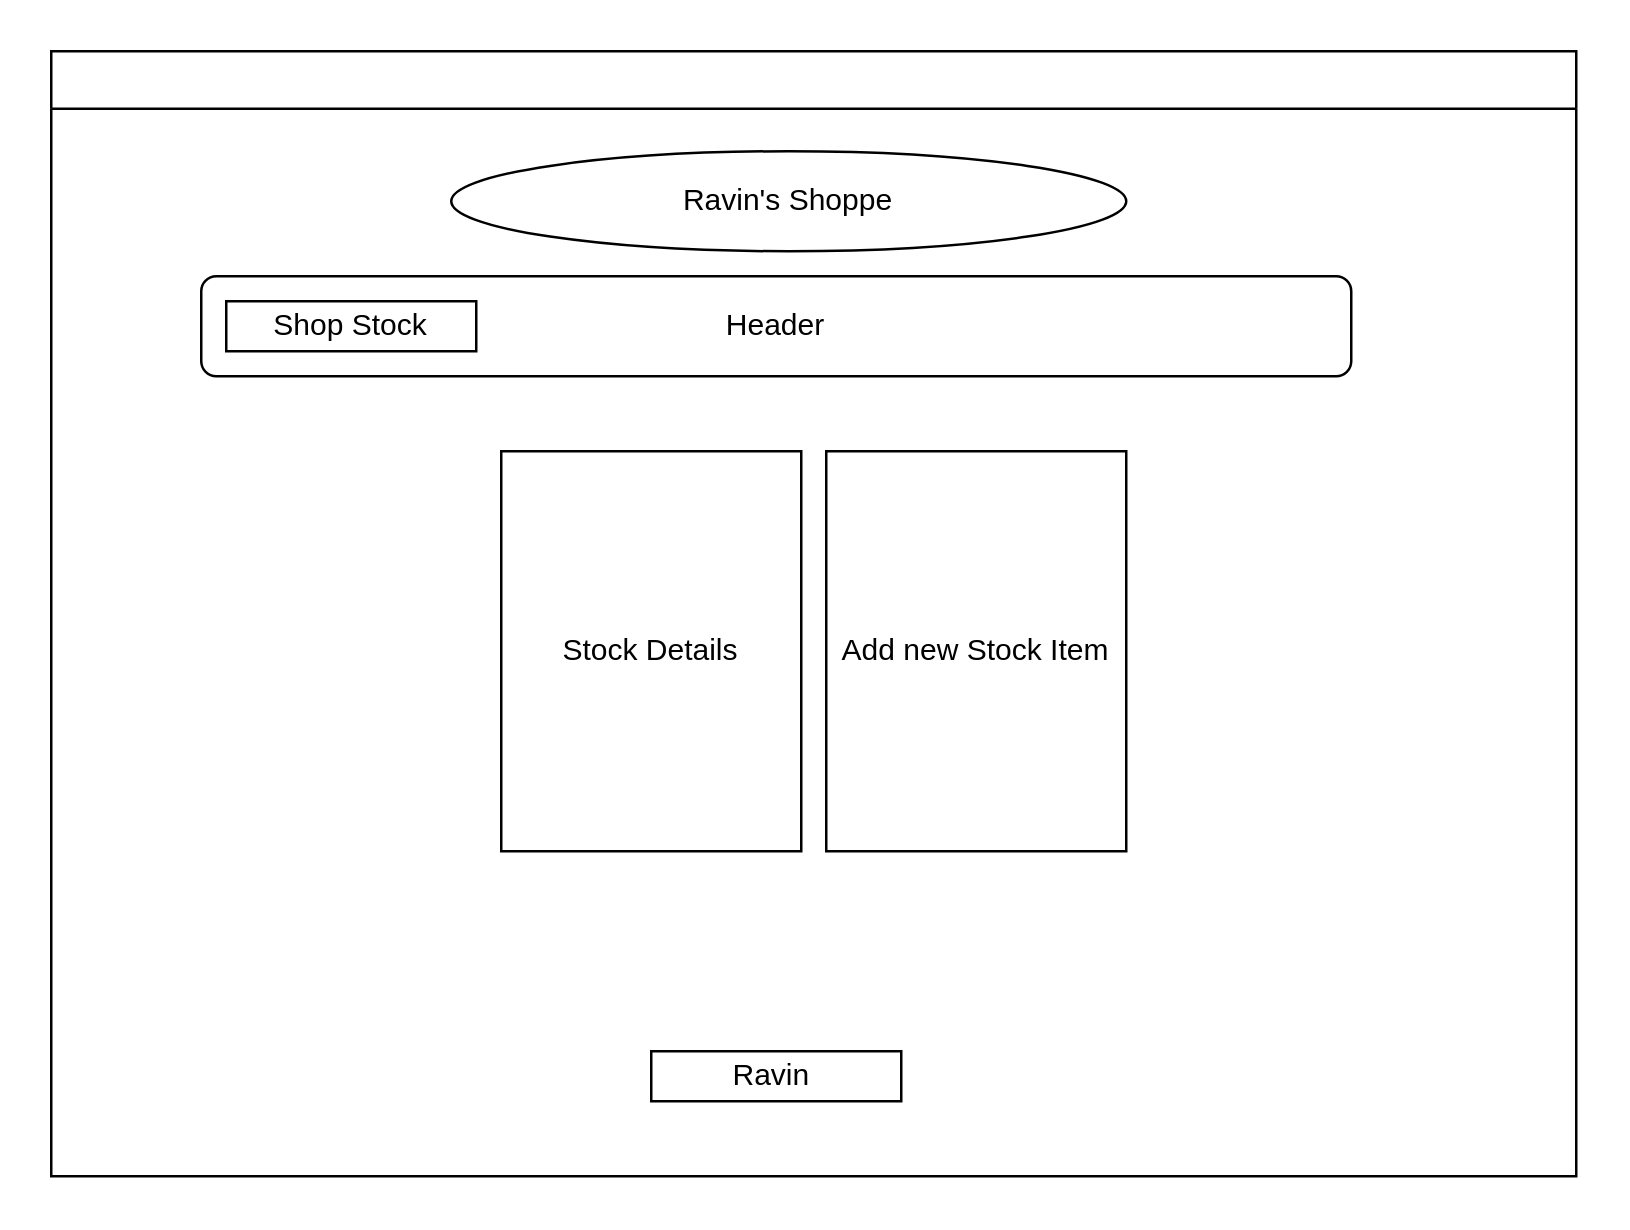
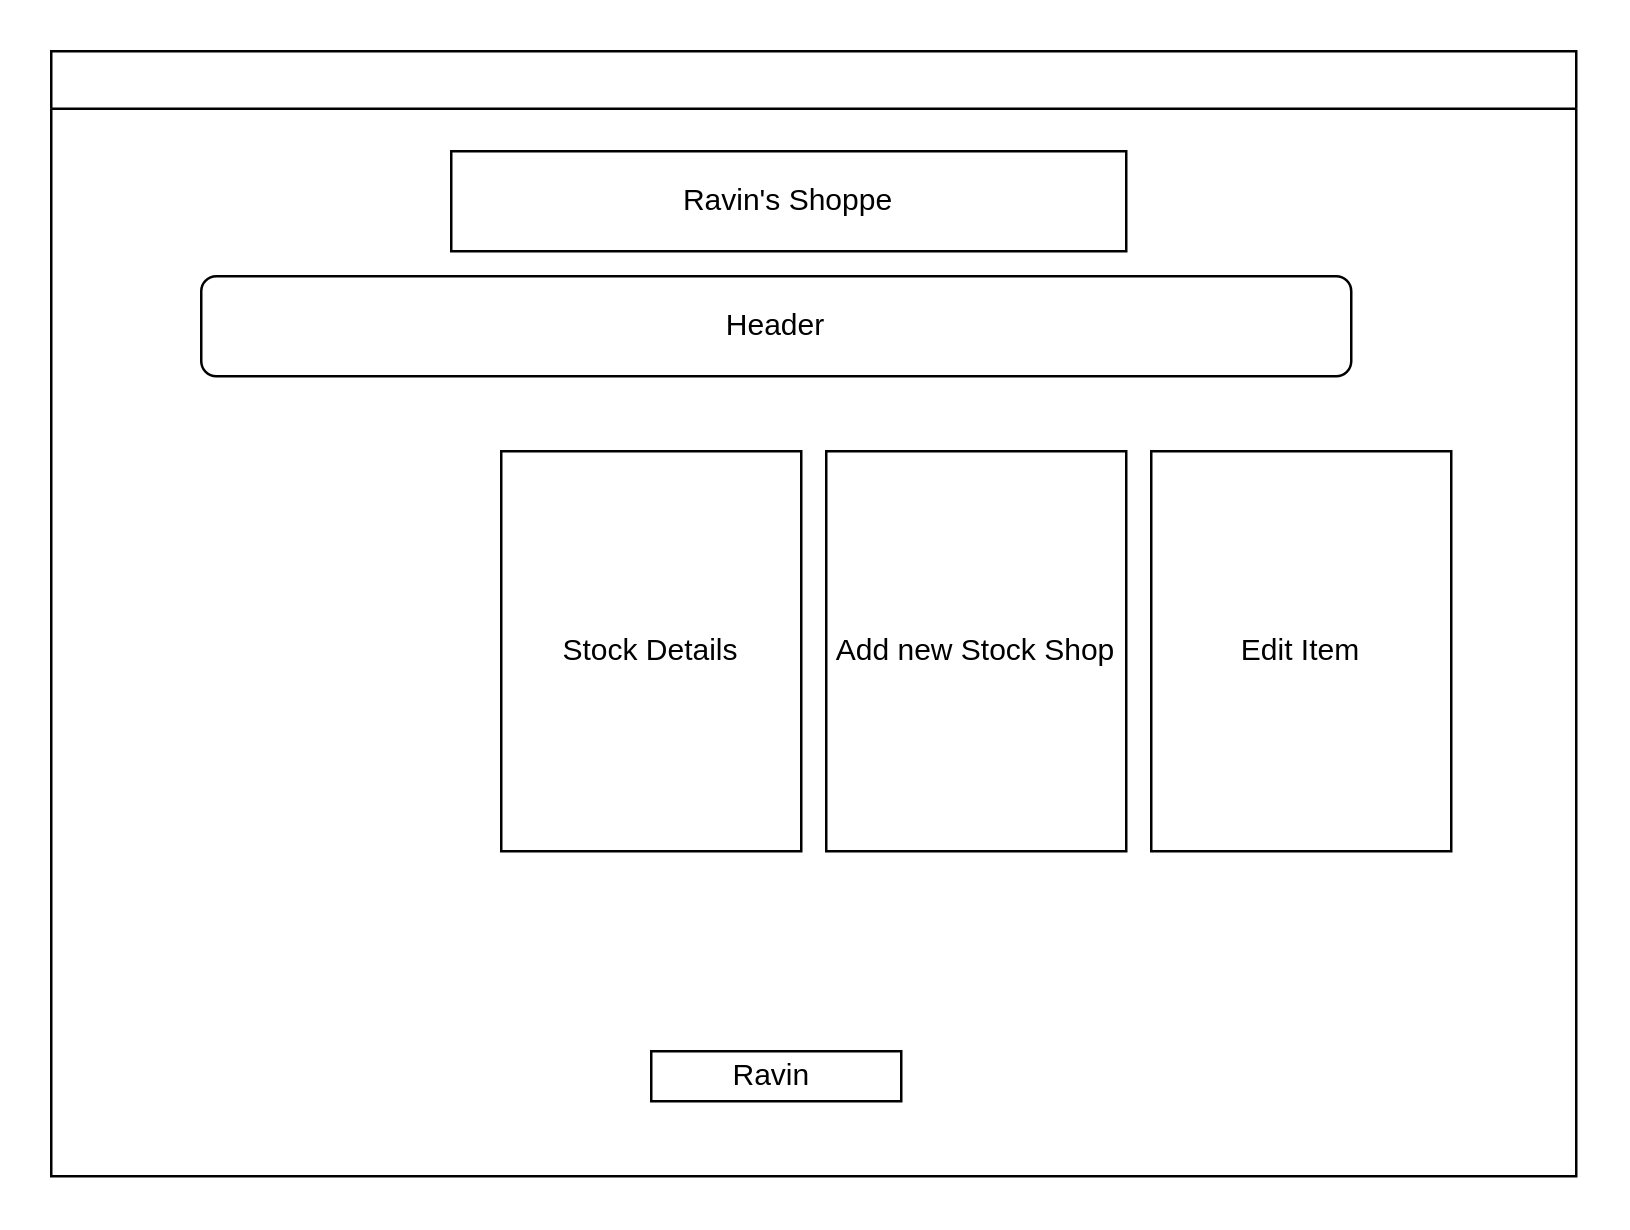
  <mxCell id="0" />
  <mxCell id="1" parent="0" />
- <mxCell id="2" value="Ravin's Shoppe" style="ellipse;whiteSpace=wrap;html=1;" vertex="1" parent="1"><mxGeometry x="180" y="60" width="270" height="40" as="geometry" /></mxCell>
+ <mxCell id="2" value="Ravin's Shoppe" style="rounded=0;whiteSpace=wrap;html=1;" vertex="1" parent="1"><mxGeometry x="180" y="60" width="270" height="40" as="geometry" /></mxCell>
  <mxCell id="3" value="Header" style="rounded=1;whiteSpace=wrap;html=1;" vertex="1" parent="1"><mxGeometry x="80" y="110" width="460" height="40" as="geometry" /></mxCell>
  <mxCell id="4" value="" style="swimlane;whiteSpace=wrap;html=1;" vertex="1" parent="1"><mxGeometry x="20" y="20" width="610" height="450" as="geometry" /></mxCell>
- <mxCell id="5" value="Shop Stock" style="rounded=0;whiteSpace=wrap;html=1;" vertex="1" parent="4"><mxGeometry x="70" y="100" width="100" height="20" as="geometry" /></mxCell>
  <mxCell id="6" value="Stock Details" style="rounded=0;whiteSpace=wrap;html=1;" vertex="1" parent="4"><mxGeometry x="180" y="160" width="120" height="160" as="geometry" /></mxCell>
- <mxCell id="7" value="Add new Stock Item" style="rounded=0;whiteSpace=wrap;html=1;" vertex="1" parent="4"><mxGeometry x="310" y="160" width="120" height="160" as="geometry" /></mxCell>
+ <mxCell id="7" value="Add new Stock Shop" style="rounded=0;whiteSpace=wrap;html=1;" vertex="1" parent="4"><mxGeometry x="310" y="160" width="120" height="160" as="geometry" /></mxCell>
+ <mxCell id="8" value="Edit Item" style="rounded=0;whiteSpace=wrap;html=1;" vertex="1" parent="4"><mxGeometry x="440" y="160" width="120" height="160" as="geometry" /></mxCell>
  <mxCell id="9" value="Ravin&amp;nbsp;" style="rounded=0;whiteSpace=wrap;html=1;" vertex="1" parent="4"><mxGeometry x="240" y="400" width="100" height="20" as="geometry" /></mxCell>
